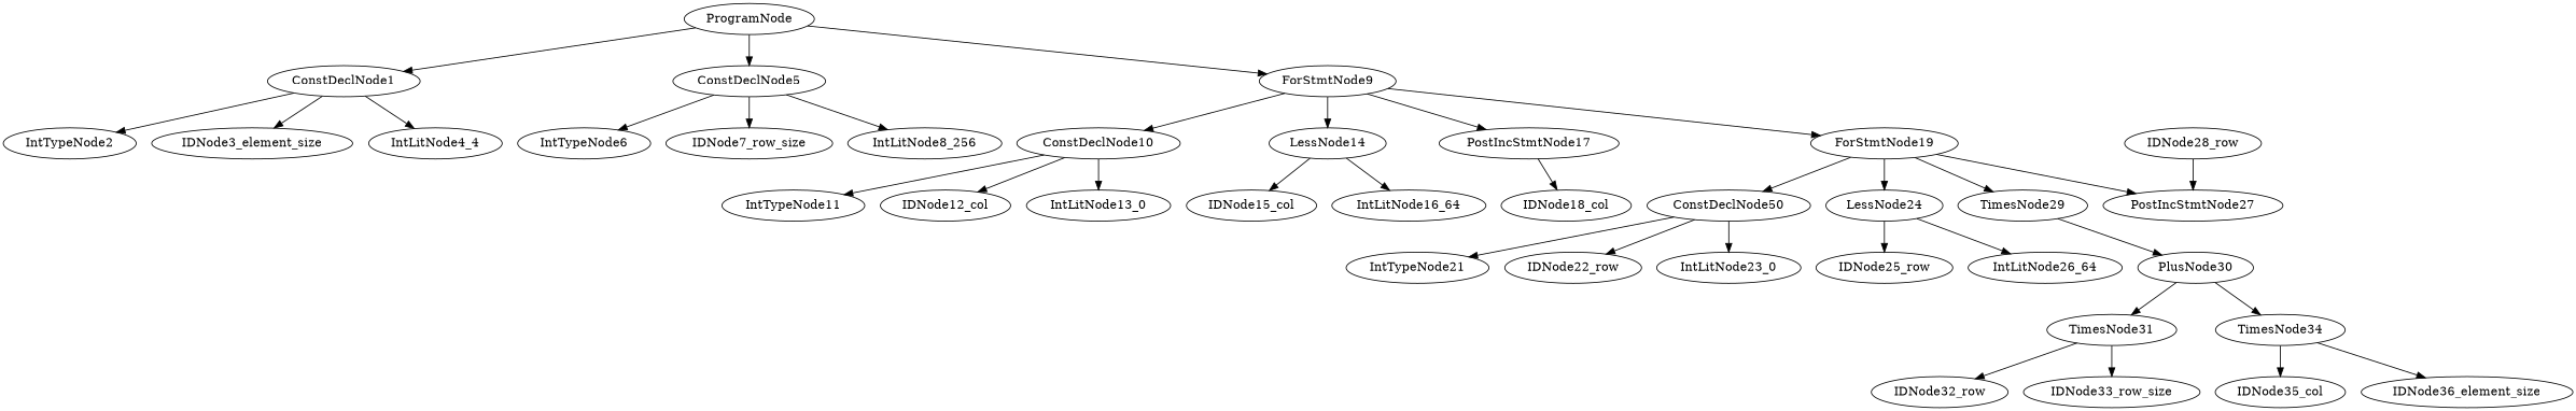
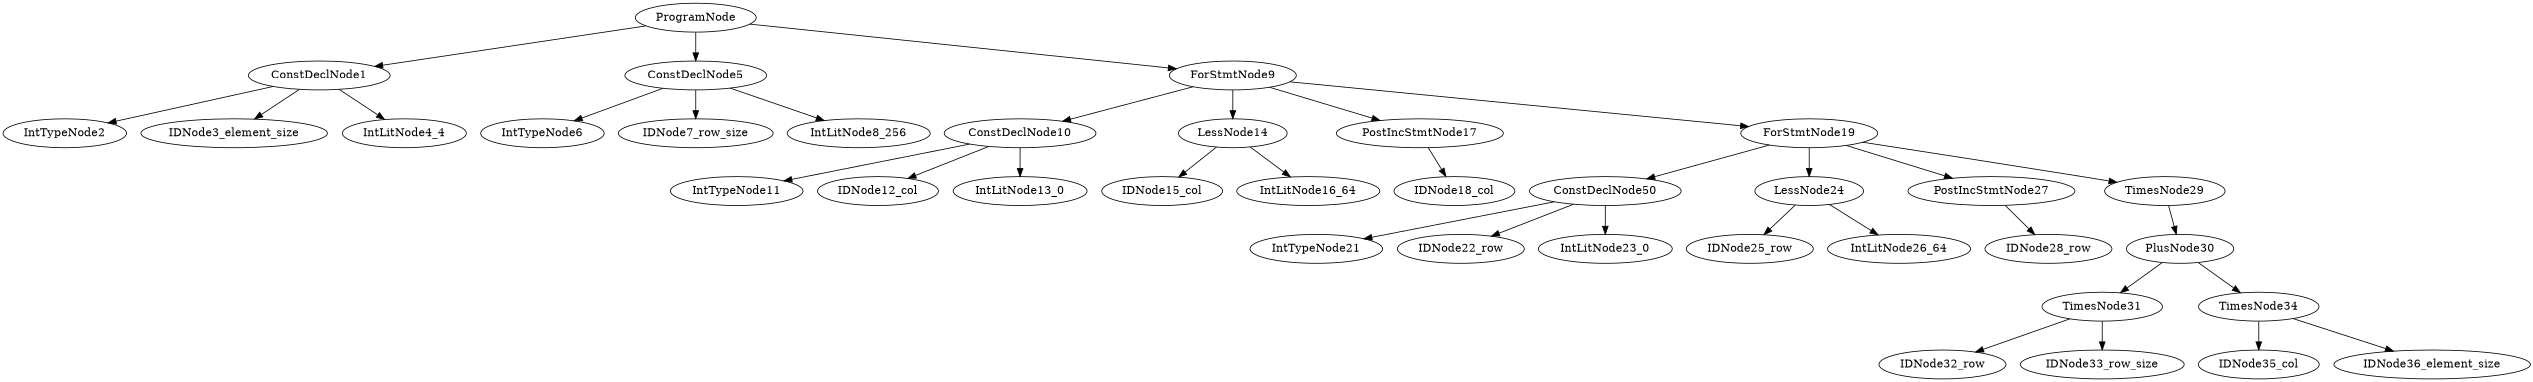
  digraph {
    ConstDeclNode1
    IntTypeNode2
    IDNode3_element_size
    IntLitNode4_4
    ProgramNode
    ConstDeclNode5
    ForStmtNode9
    IntTypeNode6
    IDNode7_row_size
    IntLitNode8_256
    ConstDeclNode10
    LessNode14
    PostIncStmtNode17
    ForStmtNode19
    IntTypeNode11
    IDNode12_col
    IntLitNode13_0
    IDNode15_col
    IntLitNode16_64
    IDNode18_col
    n21 [label=ConstDeclNode50]
    LessNode24
    PostIncStmtNode27
    n24 [label=TimesNode29]
    IntTypeNode21
    IDNode22_row
    IntLitNode23_0
    IDNode25_row
    IntLitNode26_64
    IDNode28_row
    PlusNode30
    TimesNode31
    IDNode32_row
    IDNode33_row_size
    TimesNode34
    IDNode35_col
    IDNode36_element_size
    ConstDeclNode1 -> IntTypeNode2
    ConstDeclNode1 -> IDNode3_element_size
    ConstDeclNode1 -> IntLitNode4_4
    ProgramNode -> ConstDeclNode1
    ProgramNode -> ConstDeclNode5
    ProgramNode -> ForStmtNode9
    ConstDeclNode5 -> IntTypeNode6
    ConstDeclNode5 -> IDNode7_row_size
    ConstDeclNode5 -> IntLitNode8_256
    ForStmtNode9 -> ConstDeclNode10
    ForStmtNode9 -> LessNode14
    ForStmtNode9 -> PostIncStmtNode17
    ForStmtNode9 -> ForStmtNode19
    ConstDeclNode10 -> IntTypeNode11
    ConstDeclNode10 -> IDNode12_col
    ConstDeclNode10 -> IntLitNode13_0
    LessNode14 -> IDNode15_col
    LessNode14 -> IntLitNode16_64
    PostIncStmtNode17 -> IDNode18_col
    ForStmtNode19 -> n21
    ForStmtNode19 -> LessNode24
    ForStmtNode19 -> PostIncStmtNode27
    ForStmtNode19 -> n24
    n21 -> IntTypeNode21
    n21 -> IDNode22_row
    n21 -> IntLitNode23_0
    LessNode24 -> IDNode25_row
    LessNode24 -> IntLitNode26_64
-   IDNode28_row -> PostIncStmtNode27
+   PostIncStmtNode27 -> IDNode28_row
    n24 -> PlusNode30
    PlusNode30 -> TimesNode31
    PlusNode30 -> TimesNode34
    TimesNode31 -> IDNode32_row
    TimesNode31 -> IDNode33_row_size
    TimesNode34 -> IDNode35_col
    TimesNode34 -> IDNode36_element_size
  }
